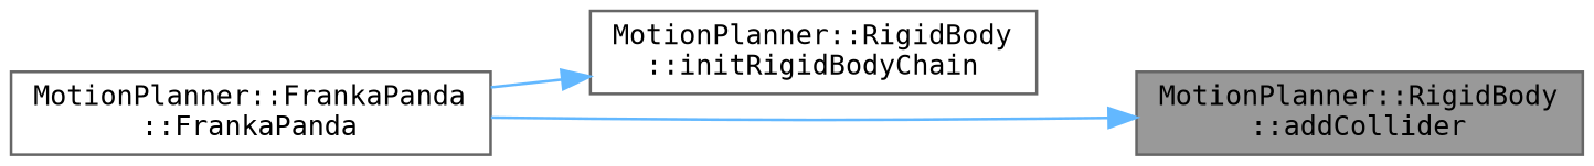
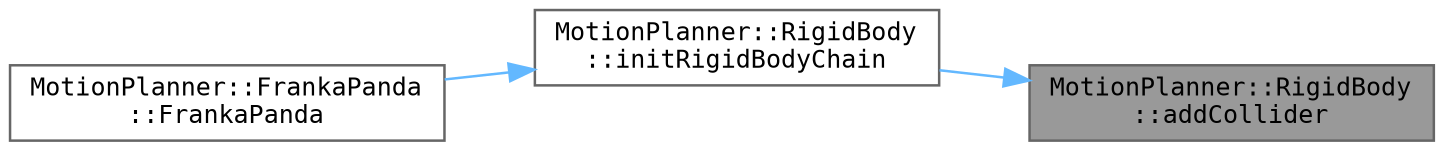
  digraph {
    fontname="DejaVu Sans Mono"
    rankdir=RL
    node [color=grey40 fillcolor=white fontname="DejaVu Sans Mono" fontsize=10 shape=box style=filled]
    edge [color=steelblue1 dir=back fontname="DejaVu Sans Mono" fontsize=10 labelfontname=Helvetica labelfontsize=10 style=solid]
    n1 [color=gray40 fillcolor=grey60 fontcolor=black height=0.2 label="MotionPlanner::RigidBody\l::addCollider" width=0.4]
    n2 [height=0.2 label="MotionPlanner::RigidBody\l::initRigidBodyChain" width=0.4]
    n3 [height=0.2 label="MotionPlanner::FrankaPanda\l::FrankaPanda" width=0.4]
-   n1 -> n3
+   n1 -> n2
    n2 -> n3
  }
